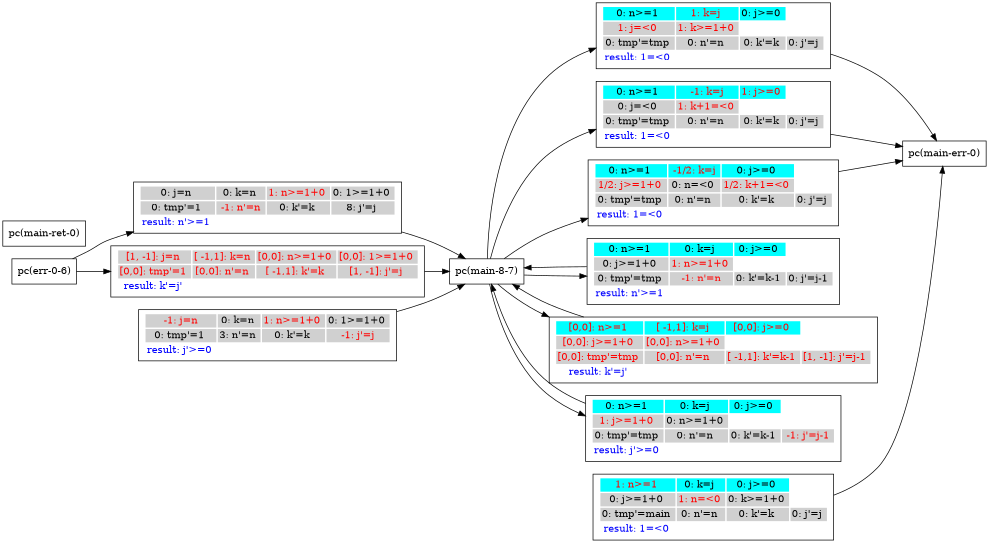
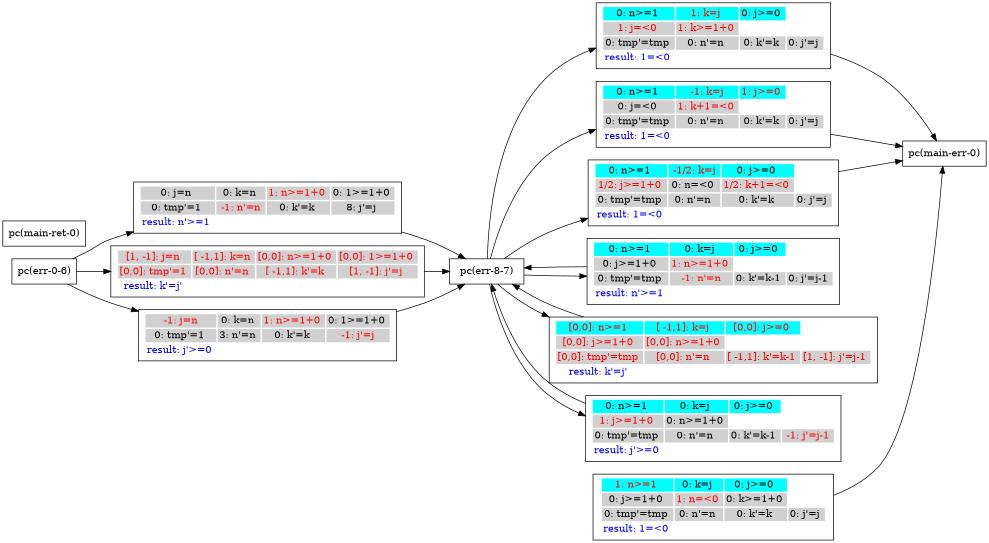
  digraph {
    rankdir=LR
    node [shape=box]
    n1 [label="pc(err-0-6)"]
    n2 [label=<<TABLE border="0"><TR><TD bgcolor = "#D0D0D0"><FONT COLOR="black">0: j=n </FONT></TD><TD bgcolor = "#D0D0D0"><FONT COLOR="black">0: k=n </FONT></TD><TD bgcolor = "#D0D0D0"><FONT COLOR="red">1: n&#062;=1+0 </FONT></TD><TD bgcolor = "#D0D0D0"><FONT COLOR="black">0: 1&#062;=1+0 </FONT></TD></TR><TR><TD bgcolor = "#D0D0D0"><FONT COLOR="black">0: tmp'=1 </FONT></TD><TD bgcolor = "#D0D0D0"><FONT COLOR="red"> -1: n'=n </FONT></TD><TD bgcolor = "#D0D0D0"><FONT COLOR="black">0: k'=k </FONT></TD><TD bgcolor = "#D0D0D0"><FONT COLOR="black">8: j'=j </FONT></TD></TR><TR><TD bgcolor = "white"><FONT COLOR="blue">result: n'&#062;=1 </FONT></TD></TR></TABLE>>]
    n3 [label=<<TABLE border="0"><TR><TD bgcolor = "#D0D0D0"><FONT COLOR="red">[1, -1]: j=n </FONT></TD><TD bgcolor = "#D0D0D0"><FONT COLOR="red">[ -1,1]: k=n </FONT></TD><TD bgcolor = "#D0D0D0"><FONT COLOR="red">[0,0]: n&#062;=1+0 </FONT></TD><TD bgcolor = "#D0D0D0"><FONT COLOR="red">[0,0]: 1&#062;=1+0 </FONT></TD></TR><TR><TD bgcolor = "#D0D0D0"><FONT COLOR="red">[0,0]: tmp'=1 </FONT></TD><TD bgcolor = "#D0D0D0"><FONT COLOR="red">[0,0]: n'=n </FONT></TD><TD bgcolor = "#D0D0D0"><FONT COLOR="red">[ -1,1]: k'=k </FONT></TD><TD bgcolor = "#D0D0D0"><FONT COLOR="red">[1, -1]: j'=j </FONT></TD></TR><TR><TD bgcolor = "white"><FONT COLOR="blue">result: k'=j' </FONT></TD></TR></TABLE>>]
    n4 [label=<<TABLE border="0"><TR><TD bgcolor = "#D0D0D0"><FONT COLOR="red"> -1: j=n </FONT></TD><TD bgcolor = "#D0D0D0"><FONT COLOR="black">0: k=n </FONT></TD><TD bgcolor = "#D0D0D0"><FONT COLOR="red">1: n&#062;=1+0 </FONT></TD><TD bgcolor = "#D0D0D0"><FONT COLOR="black">0: 1&#062;=1+0 </FONT></TD></TR><TR><TD bgcolor = "#D0D0D0"><FONT COLOR="black">0: tmp'=1 </FONT></TD><TD bgcolor = "#D0D0D0"><FONT COLOR="black">3: n'=n </FONT></TD><TD bgcolor = "#D0D0D0"><FONT COLOR="black">0: k'=k </FONT></TD><TD bgcolor = "#D0D0D0"><FONT COLOR="red"> -1: j'=j </FONT></TD></TR><TR><TD bgcolor = "white"><FONT COLOR="blue">result: j'&#062;=0 </FONT></TD></TR></TABLE>>]
-   n5 [label="pc(main-8-7)"]
+   n5 [label="pc(err-8-7)"]
    n6 [label=<<TABLE border="0"><TR><TD bgcolor = "#00FFFF"><FONT COLOR="black">0: n&#062;=1 </FONT></TD><TD bgcolor = "#00FFFF"><FONT COLOR="red">1: k=j </FONT></TD><TD bgcolor = "#00FFFF"><FONT COLOR="black">0: j&#062;=0 </FONT></TD></TR><TR><TD bgcolor = "#D0D0D0"><FONT COLOR="red">1: j=&#060;0 </FONT></TD><TD bgcolor = "#D0D0D0"><FONT COLOR="red">1: k&#062;=1+0 </FONT></TD></TR><TR><TD bgcolor = "#D0D0D0"><FONT COLOR="black">0: tmp'=tmp </FONT></TD><TD bgcolor = "#D0D0D0"><FONT COLOR="black">0: n'=n </FONT></TD><TD bgcolor = "#D0D0D0"><FONT COLOR="black">0: k'=k </FONT></TD><TD bgcolor = "#D0D0D0"><FONT COLOR="black">0: j'=j </FONT></TD></TR><TR><TD bgcolor = "white"><FONT COLOR="blue">result: 1=&#060;0 </FONT></TD></TR></TABLE>>]
    n7 [label=<<TABLE border="0"><TR><TD bgcolor = "#00FFFF"><FONT COLOR="black">0: n&#062;=1 </FONT></TD><TD bgcolor = "#00FFFF"><FONT COLOR="red"> -1: k=j </FONT></TD><TD bgcolor = "#00FFFF"><FONT COLOR="red">1: j&#062;=0 </FONT></TD></TR><TR><TD bgcolor = "#D0D0D0"><FONT COLOR="black">0: j=&#060;0 </FONT></TD><TD bgcolor = "#D0D0D0"><FONT COLOR="red">1: k+1=&#060;0 </FONT></TD></TR><TR><TD bgcolor = "#D0D0D0"><FONT COLOR="black">0: tmp'=tmp </FONT></TD><TD bgcolor = "#D0D0D0"><FONT COLOR="black">0: n'=n </FONT></TD><TD bgcolor = "#D0D0D0"><FONT COLOR="black">0: k'=k </FONT></TD><TD bgcolor = "#D0D0D0"><FONT COLOR="black">0: j'=j </FONT></TD></TR><TR><TD bgcolor = "white"><FONT COLOR="blue">result: 1=&#060;0 </FONT></TD></TR></TABLE>>]
    n8 [label=<<TABLE border="0"><TR><TD bgcolor = "#00FFFF"><FONT COLOR="black">0: n&#062;=1 </FONT></TD><TD bgcolor = "#00FFFF"><FONT COLOR="red"> -1/2: k=j </FONT></TD><TD bgcolor = "#00FFFF"><FONT COLOR="black">0: j&#062;=0 </FONT></TD></TR><TR><TD bgcolor = "#D0D0D0"><FONT COLOR="red">1/2: j&#062;=1+0 </FONT></TD><TD bgcolor = "#D0D0D0"><FONT COLOR="black">0: n=&#060;0 </FONT></TD><TD bgcolor = "#D0D0D0"><FONT COLOR="red">1/2: k+1=&#060;0 </FONT></TD></TR><TR><TD bgcolor = "#D0D0D0"><FONT COLOR="black">0: tmp'=tmp </FONT></TD><TD bgcolor = "#D0D0D0"><FONT COLOR="black">0: n'=n </FONT></TD><TD bgcolor = "#D0D0D0"><FONT COLOR="black">0: k'=k </FONT></TD><TD bgcolor = "#D0D0D0"><FONT COLOR="black">0: j'=j </FONT></TD></TR><TR><TD bgcolor = "white"><FONT COLOR="blue">result: 1=&#060;0 </FONT></TD></TR></TABLE>>]
    n9 [label=<<TABLE border="0"><TR><TD bgcolor = "#00FFFF"><FONT COLOR="black">0: n&#062;=1 </FONT></TD><TD bgcolor = "#00FFFF"><FONT COLOR="black">0: k=j </FONT></TD><TD bgcolor = "#00FFFF"><FONT COLOR="black">0: j&#062;=0 </FONT></TD></TR><TR><TD bgcolor = "#D0D0D0"><FONT COLOR="black">0: j&#062;=1+0 </FONT></TD><TD bgcolor = "#D0D0D0"><FONT COLOR="red">1: n&#062;=1+0 </FONT></TD></TR><TR><TD bgcolor = "#D0D0D0"><FONT COLOR="black">0: tmp'=tmp </FONT></TD><TD bgcolor = "#D0D0D0"><FONT COLOR="red"> -1: n'=n </FONT></TD><TD bgcolor = "#D0D0D0"><FONT COLOR="black">0: k'=k-1 </FONT></TD><TD bgcolor = "#D0D0D0"><FONT COLOR="black">0: j'=j-1 </FONT></TD></TR><TR><TD bgcolor = "white"><FONT COLOR="blue">result: n'&#062;=1 </FONT></TD></TR></TABLE>>]
    n10 [label=<<TABLE border="0"><TR><TD bgcolor = "#00FFFF"><FONT COLOR="red">[0,0]: n&#062;=1 </FONT></TD><TD bgcolor = "#00FFFF"><FONT COLOR="red">[ -1,1]: k=j </FONT></TD><TD bgcolor = "#00FFFF"><FONT COLOR="red">[0,0]: j&#062;=0 </FONT></TD></TR><TR><TD bgcolor = "#D0D0D0"><FONT COLOR="red">[0,0]: j&#062;=1+0 </FONT></TD><TD bgcolor = "#D0D0D0"><FONT COLOR="red">[0,0]: n&#062;=1+0 </FONT></TD></TR><TR><TD bgcolor = "#D0D0D0"><FONT COLOR="red">[0,0]: tmp'=tmp </FONT></TD><TD bgcolor = "#D0D0D0"><FONT COLOR="red">[0,0]: n'=n </FONT></TD><TD bgcolor = "#D0D0D0"><FONT COLOR="red">[ -1,1]: k'=k-1 </FONT></TD><TD bgcolor = "#D0D0D0"><FONT COLOR="red">[1, -1]: j'=j-1 </FONT></TD></TR><TR><TD bgcolor = "white"><FONT COLOR="blue">result: k'=j' </FONT></TD></TR></TABLE>>]
    n11 [label=<<TABLE border="0"><TR><TD bgcolor = "#00FFFF"><FONT COLOR="black">0: n&#062;=1 </FONT></TD><TD bgcolor = "#00FFFF"><FONT COLOR="black">0: k=j </FONT></TD><TD bgcolor = "#00FFFF"><FONT COLOR="black">0: j&#062;=0 </FONT></TD></TR><TR><TD bgcolor = "#D0D0D0"><FONT COLOR="red">1: j&#062;=1+0 </FONT></TD><TD bgcolor = "#D0D0D0"><FONT COLOR="black">0: n&#062;=1+0 </FONT></TD></TR><TR><TD bgcolor = "#D0D0D0"><FONT COLOR="black">0: tmp'=tmp </FONT></TD><TD bgcolor = "#D0D0D0"><FONT COLOR="black">0: n'=n </FONT></TD><TD bgcolor = "#D0D0D0"><FONT COLOR="black">0: k'=k-1 </FONT></TD><TD bgcolor = "#D0D0D0"><FONT COLOR="red"> -1: j'=j-1 </FONT></TD></TR><TR><TD bgcolor = "white"><FONT COLOR="blue">result: j'&#062;=0 </FONT></TD></TR></TABLE>>]
    n12 [label="pc(main-err-0)"]
-   n13 [label=<<TABLE border="0"><TR><TD bgcolor = "#00FFFF"><FONT COLOR="red">1: n&#062;=1 </FONT></TD><TD bgcolor = "#00FFFF"><FONT COLOR="black">0: k=j </FONT></TD><TD bgcolor = "#00FFFF"><FONT COLOR="black">0: j&#062;=0 </FONT></TD></TR><TR><TD bgcolor = "#D0D0D0"><FONT COLOR="black">0: j&#062;=1+0 </FONT></TD><TD bgcolor = "#D0D0D0"><FONT COLOR="red">1: n=&#060;0 </FONT></TD><TD bgcolor = "#D0D0D0"><FONT COLOR="black">0: k&#062;=1+0 </FONT></TD></TR><TR><TD bgcolor = "#D0D0D0"><FONT COLOR="black">0: tmp'=main </FONT></TD><TD bgcolor = "#D0D0D0"><FONT COLOR="black">0: n'=n </FONT></TD><TD bgcolor = "#D0D0D0"><FONT COLOR="black">0: k'=k </FONT></TD><TD bgcolor = "#D0D0D0"><FONT COLOR="black">0: j'=j </FONT></TD></TR><TR><TD bgcolor = "white"><FONT COLOR="blue">result: 1=&#060;0 </FONT></TD></TR></TABLE>>]
+   n13 [label=<<TABLE border="0"><TR><TD bgcolor = "#00FFFF"><FONT COLOR="red">1: n&#062;=1 </FONT></TD><TD bgcolor = "#00FFFF"><FONT COLOR="black">0: k=j </FONT></TD><TD bgcolor = "#00FFFF"><FONT COLOR="black">0: j&#062;=0 </FONT></TD></TR><TR><TD bgcolor = "#D0D0D0"><FONT COLOR="black">0: j&#062;=1+0 </FONT></TD><TD bgcolor = "#D0D0D0"><FONT COLOR="red">1: n=&#060;0 </FONT></TD><TD bgcolor = "#D0D0D0"><FONT COLOR="black">0: k&#062;=1+0 </FONT></TD></TR><TR><TD bgcolor = "#D0D0D0"><FONT COLOR="black">0: tmp'=tmp </FONT></TD><TD bgcolor = "#D0D0D0"><FONT COLOR="black">0: n'=n </FONT></TD><TD bgcolor = "#D0D0D0"><FONT COLOR="black">0: k'=k </FONT></TD><TD bgcolor = "#D0D0D0"><FONT COLOR="black">0: j'=j </FONT></TD></TR><TR><TD bgcolor = "white"><FONT COLOR="blue">result: 1=&#060;0 </FONT></TD></TR></TABLE>>]
    n14 [label="pc(main-ret-0)"]
    n1 -> n2
    n1 -> n3
+   n1 -> n4
    n2 -> n5
    n3 -> n5
    n4 -> n5
    n5 -> n6
    n5 -> n7
    n5 -> n8
    n5 -> n9
    n5 -> n10
    n5 -> n11
    n6 -> n12
    n7 -> n12
    n8 -> n12
    n9 -> n5
    n10 -> n5
    n11 -> n5
    n13 -> n12
  }
